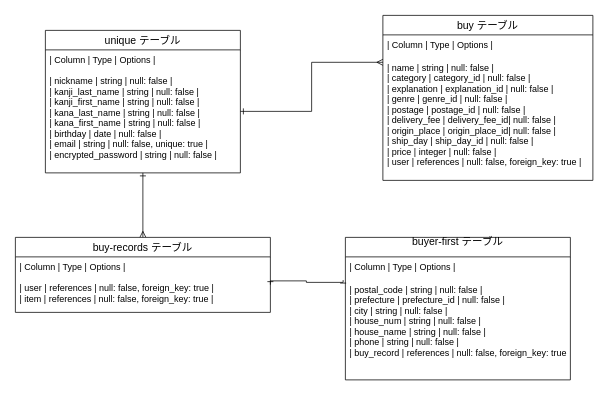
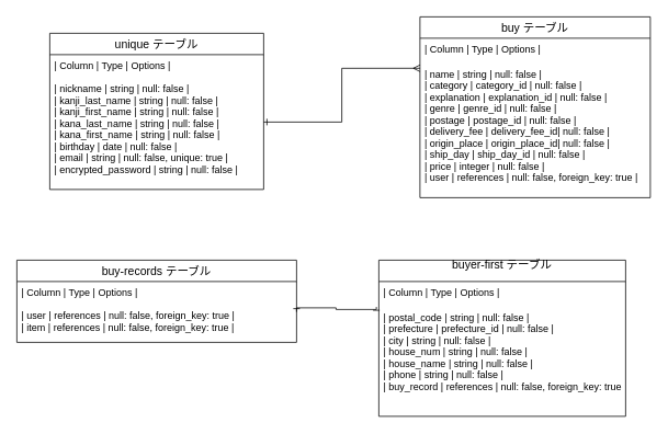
  <mxCell id="0" />
  <mxCell id="1" parent="0" />
  <mxCell id="2" value="unique テーブル" style="swimlane;fontStyle=0;childLayout=stackLayout;horizontal=1;startSize=26;horizontalStack=0;resizeParent=1;resizeParentMax=0;resizeLast=0;collapsible=1;marginBottom=0;align=center;fontSize=14;" parent="1" vertex="1"><mxGeometry x="60" y="40" width="260" height="190" as="geometry" /></mxCell>
  <mxCell id="3" value="| Column                | Type     | Options      |&#10;&#10;| nickname              | string   | null: false                |&#10;| kanji_last_name       | string   | null: false                |&#10;| kanji_first_name      | string   | null: false                |&#10;| kana_last_name        | string   | null: false                |&#10;| kana_first_name       | string   | null: false                |&#10;| birthday              | date     | null: false                |&#10;| email                 | string   | null: false, unique: true  |&#10;| encrypted_password    | string   | null: false                |&#10;" style="text;strokeColor=none;fillColor=none;spacingLeft=4;spacingRight=4;overflow=hidden;rotatable=0;points=[[0,0.5],[1,0.5]];portConstraint=eastwest;fontSize=12;" parent="2" vertex="1"><mxGeometry y="26" width="260" height="164" as="geometry" /></mxCell>
  <mxCell id="4" value=" buy テーブル" style="swimlane;fontStyle=0;childLayout=stackLayout;horizontal=1;startSize=26;horizontalStack=0;resizeParent=1;resizeParentMax=0;resizeLast=0;collapsible=1;marginBottom=0;align=center;fontSize=14;" parent="1" vertex="1"><mxGeometry x="510" y="20" width="280" height="220" as="geometry" /></mxCell>
  <mxCell id="5" value="| Column          | Type    | Options     |" style="text;strokeColor=none;fillColor=none;spacingLeft=4;spacingRight=4;overflow=hidden;rotatable=0;points=[[0,0.5],[1,0.5]];portConstraint=eastwest;fontSize=12;" parent="4" vertex="1"><mxGeometry y="26" width="280" height="30" as="geometry" /></mxCell>
  <mxCell id="6" value="| name            | string         | null: false                     |&#10;| category        | category_id    | null: false                     |&#10;| explanation     | explanation_id | null: false                     |&#10;| genre           | genre_id       | null: false                     |&#10;| postage         | postage_id     | null: false                     |&#10;| delivery_fee    | delivery_fee_id| null: false                     |&#10;| origin_place    | origin_place_id| null: false                     |&#10;| ship_day        | ship_day_id    | null: false                     |&#10;| price           | integer        | null: false                     |&#10;| user            | references     | null: false, foreign_key: true  |&#10;" style="text;strokeColor=none;fillColor=none;spacingLeft=4;spacingRight=4;overflow=hidden;rotatable=0;points=[[0,0.5],[1,0.5]];portConstraint=eastwest;fontSize=12;" parent="4" vertex="1"><mxGeometry y="56" width="280" height="164" as="geometry" /></mxCell>
- <mxCell id="7" style="edgeStyle=orthogonalEdgeStyle;rounded=0;orthogonalLoop=1;jettySize=auto;html=1;exitX=0.5;exitY=0;exitDx=0;exitDy=0;entryX=0.5;entryY=1;entryDx=0;entryDy=0;endArrow=ERone;endFill=0;startArrow=ERmany;startFill=0;" parent="1" source="8" target="2" edge="1"><mxGeometry relative="1" as="geometry" /></mxCell>
  <mxCell id="8" value=" buy-records テーブル" style="swimlane;fontStyle=0;childLayout=stackLayout;horizontal=1;startSize=26;horizontalStack=0;resizeParent=1;resizeParentMax=0;resizeLast=0;collapsible=1;marginBottom=0;align=center;fontSize=14;" parent="1" vertex="1"><mxGeometry x="20" y="316" width="340" height="100" as="geometry" /></mxCell>
  <mxCell id="9" value="| Column   | Type       | Options                        |&#10;&#10;| user     | references | null: false, foreign_key: true |&#10;| item     | references | null: false, foreign_key: true |" style="text;strokeColor=none;fillColor=none;spacingLeft=4;spacingRight=4;overflow=hidden;rotatable=0;points=[[0,0.5],[1,0.5]];portConstraint=eastwest;fontSize=12;" parent="8" vertex="1"><mxGeometry y="26" width="340" height="74" as="geometry" /></mxCell>
  <mxCell id="10" value="buyer-first テーブル&#10;" style="swimlane;fontStyle=0;childLayout=stackLayout;horizontal=1;startSize=26;horizontalStack=0;resizeParent=1;resizeParentMax=0;resizeLast=0;collapsible=1;marginBottom=0;align=center;fontSize=14;" parent="1" vertex="1"><mxGeometry x="460" y="316" width="300" height="190" as="geometry" /></mxCell>
  <mxCell id="11" value="| Column       | Type       | Options                        |" style="text;strokeColor=none;fillColor=none;spacingLeft=4;spacingRight=4;overflow=hidden;rotatable=0;points=[[0,0.5],[1,0.5]];portConstraint=eastwest;fontSize=12;" parent="10" vertex="1"><mxGeometry y="26" width="300" height="30" as="geometry" /></mxCell>
  <mxCell id="12" value="| postal_code  | string        | null: false                    |&#10;| prefecture   | prefecture_id | null: false                    |&#10;| city         | string        | null: false                    |&#10;| house_num    | string        | null: false                    |&#10;| house_name   | string        | null: false                    |&#10;| phone        | string        | null: false                    |&#10;| buy_record   | references    | null: false, foreign_key: true |" style="text;strokeColor=none;fillColor=none;spacingLeft=4;spacingRight=4;overflow=hidden;rotatable=0;points=[[0,0.5],[1,0.5]];portConstraint=eastwest;fontSize=12;" parent="10" vertex="1"><mxGeometry y="56" width="300" height="134" as="geometry" /></mxCell>
  <mxCell id="13" style="edgeStyle=orthogonalEdgeStyle;rounded=0;orthogonalLoop=1;jettySize=auto;html=1;exitX=1;exitY=0.5;exitDx=0;exitDy=0;entryX=0;entryY=0.04;entryDx=0;entryDy=0;entryPerimeter=0;endArrow=ERmany;endFill=0;startArrow=ERone;startFill=0;" parent="1" source="3" target="6" edge="1"><mxGeometry relative="1" as="geometry" /></mxCell>
  <mxCell id="14" style="edgeStyle=orthogonalEdgeStyle;rounded=0;orthogonalLoop=1;jettySize=auto;html=1;exitX=1;exitY=0.5;exitDx=0;exitDy=0;endArrow=ERone;endFill=0;entryX=-0.01;entryY=0.007;entryDx=0;entryDy=0;entryPerimeter=0;startArrow=ERone;startFill=0;" parent="1" source="9" target="12" edge="1"><mxGeometry relative="1" as="geometry"><mxPoint x="410" y="360" as="targetPoint" /><Array as="points"><mxPoint x="408" y="374" /><mxPoint x="408" y="376" /><mxPoint x="457" y="376" /></Array></mxGeometry></mxCell>
